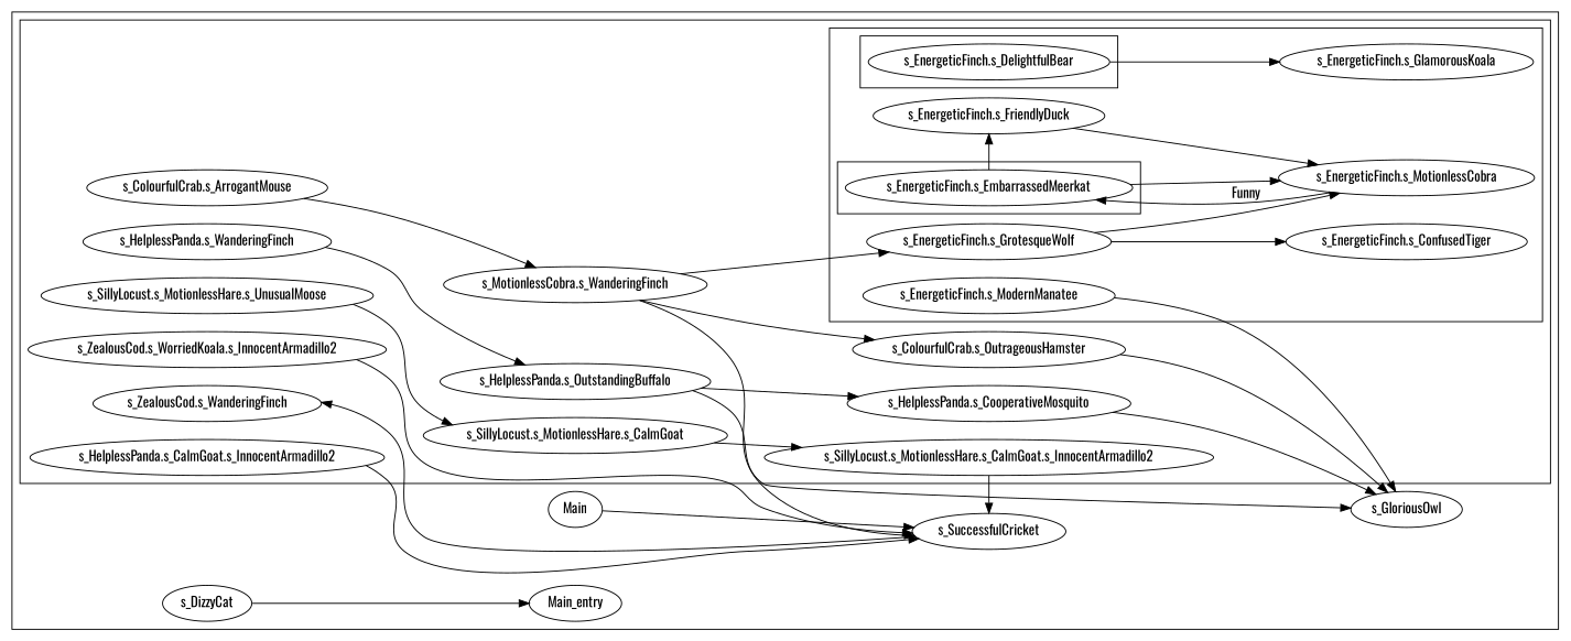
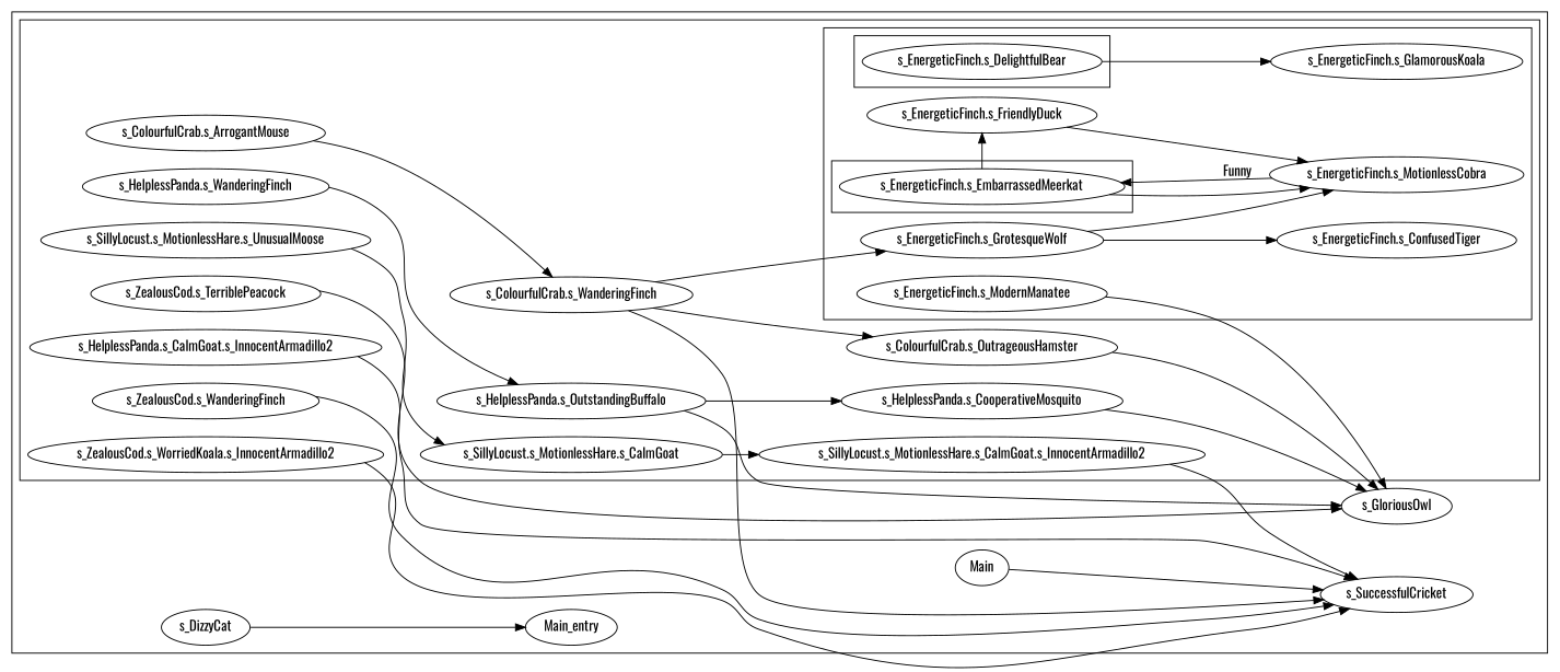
  digraph {
    fontname=Oswald
    rankdir=LR
    node [fontname=Oswald]
    edge [fontname=Oswald]
    "s_EnergeticFinch.s_DelightfulBear"
    "s_EnergeticFinch.s_EmbarrassedMeerkat"
    "s_EnergeticFinch.s_GlamorousKoala"
    "s_EnergeticFinch.s_GrotesqueWolf"
    "s_EnergeticFinch.s_ConfusedTiger"
    "s_EnergeticFinch.s_MotionlessCobra"
    "s_EnergeticFinch.s_FriendlyDuck"
    "s_EnergeticFinch.s_ModernManatee"
    "s_ZealousCod.s_WorriedKoala.s_InnocentArmadillo2"
    "s_ZealousCod.s_WanderingFinch"
+   "s_ZealousCod.s_TerriblePeacock"
    "s_ColourfulCrab.s_ArrogantMouse"
-   "s_ColourfulCrab.s_WanderingFinch" [label="s_MotionlessCobra.s_WanderingFinch"]
+   "s_ColourfulCrab.s_WanderingFinch"
    "s_ColourfulCrab.s_OutrageousHamster"
    "s_HelplessPanda.s_CalmGoat.s_InnocentArmadillo2"
    "s_HelplessPanda.s_WanderingFinch"
    "s_HelplessPanda.s_OutstandingBuffalo"
    "s_HelplessPanda.s_CooperativeMosquito"
    "s_SillyLocust.s_MotionlessHare.s_UnusualMoose"
    "s_SillyLocust.s_MotionlessHare.s_CalmGoat"
    "s_SillyLocust.s_MotionlessHare.s_CalmGoat.s_InnocentArmadillo2"
    Main
    Main_entry
    s_DizzyCat
    s_GloriousOwl
    s_SuccessfulCricket
    subgraph cluster_1 {
      Main
      Main_entry
      s_DizzyCat
      s_GloriousOwl
      s_SuccessfulCricket
      subgraph cluster_2 {
        "s_ZealousCod.s_WorriedKoala.s_InnocentArmadillo2"
        "s_ZealousCod.s_WanderingFinch"
+       "s_ZealousCod.s_TerriblePeacock"
        "s_ColourfulCrab.s_ArrogantMouse"
        "s_ColourfulCrab.s_WanderingFinch"
        "s_ColourfulCrab.s_OutrageousHamster"
        "s_HelplessPanda.s_CalmGoat.s_InnocentArmadillo2"
        "s_HelplessPanda.s_WanderingFinch"
        "s_HelplessPanda.s_OutstandingBuffalo"
        "s_HelplessPanda.s_CooperativeMosquito"
        "s_SillyLocust.s_MotionlessHare.s_UnusualMoose"
        "s_SillyLocust.s_MotionlessHare.s_CalmGoat"
        "s_SillyLocust.s_MotionlessHare.s_CalmGoat.s_InnocentArmadillo2"
        subgraph cluster_3 {
          "s_EnergeticFinch.s_GlamorousKoala"
          "s_EnergeticFinch.s_GrotesqueWolf"
          "s_EnergeticFinch.s_ConfusedTiger"
          "s_EnergeticFinch.s_MotionlessCobra"
          "s_EnergeticFinch.s_FriendlyDuck"
          "s_EnergeticFinch.s_ModernManatee"
          subgraph cluster_4 {
            "s_EnergeticFinch.s_DelightfulBear"
          }
          subgraph cluster_5 {
            "s_EnergeticFinch.s_EmbarrassedMeerkat"
          }
        }
      }
    }
    "s_EnergeticFinch.s_DelightfulBear" -> "s_EnergeticFinch.s_GlamorousKoala"
    "s_EnergeticFinch.s_EmbarrassedMeerkat" -> "s_EnergeticFinch.s_MotionlessCobra"
    "s_EnergeticFinch.s_EmbarrassedMeerkat" -> "s_EnergeticFinch.s_FriendlyDuck"
    "s_EnergeticFinch.s_GrotesqueWolf" -> "s_EnergeticFinch.s_ConfusedTiger"
    "s_EnergeticFinch.s_GrotesqueWolf" -> "s_EnergeticFinch.s_MotionlessCobra"
    "s_EnergeticFinch.s_MotionlessCobra" -> "s_EnergeticFinch.s_EmbarrassedMeerkat" [label=Funny]
    "s_EnergeticFinch.s_FriendlyDuck" -> "s_EnergeticFinch.s_MotionlessCobra"
    "s_EnergeticFinch.s_ModernManatee" -> s_GloriousOwl
    "s_ZealousCod.s_WorriedKoala.s_InnocentArmadillo2" -> s_SuccessfulCricket
-   s_SuccessfulCricket -> "s_ZealousCod.s_WanderingFinch"
+   "s_ZealousCod.s_WanderingFinch" -> s_SuccessfulCricket
+   "s_ZealousCod.s_TerriblePeacock" -> s_GloriousOwl
    "s_ColourfulCrab.s_ArrogantMouse" -> "s_ColourfulCrab.s_WanderingFinch"
    "s_ColourfulCrab.s_WanderingFinch" -> "s_EnergeticFinch.s_GrotesqueWolf"
    "s_ColourfulCrab.s_WanderingFinch" -> "s_ColourfulCrab.s_OutrageousHamster"
    "s_ColourfulCrab.s_WanderingFinch" -> s_SuccessfulCricket
    "s_ColourfulCrab.s_OutrageousHamster" -> s_GloriousOwl
    "s_HelplessPanda.s_CalmGoat.s_InnocentArmadillo2" -> s_SuccessfulCricket
    "s_HelplessPanda.s_WanderingFinch" -> "s_HelplessPanda.s_OutstandingBuffalo"
    "s_HelplessPanda.s_OutstandingBuffalo" -> "s_HelplessPanda.s_CooperativeMosquito"
    "s_HelplessPanda.s_OutstandingBuffalo" -> s_GloriousOwl
    "s_HelplessPanda.s_CooperativeMosquito" -> s_GloriousOwl
    "s_SillyLocust.s_MotionlessHare.s_UnusualMoose" -> "s_SillyLocust.s_MotionlessHare.s_CalmGoat"
    "s_SillyLocust.s_MotionlessHare.s_CalmGoat" -> "s_SillyLocust.s_MotionlessHare.s_CalmGoat.s_InnocentArmadillo2"
    "s_SillyLocust.s_MotionlessHare.s_CalmGoat.s_InnocentArmadillo2" -> s_SuccessfulCricket
    Main -> s_SuccessfulCricket
    s_DizzyCat -> Main_entry
  }
